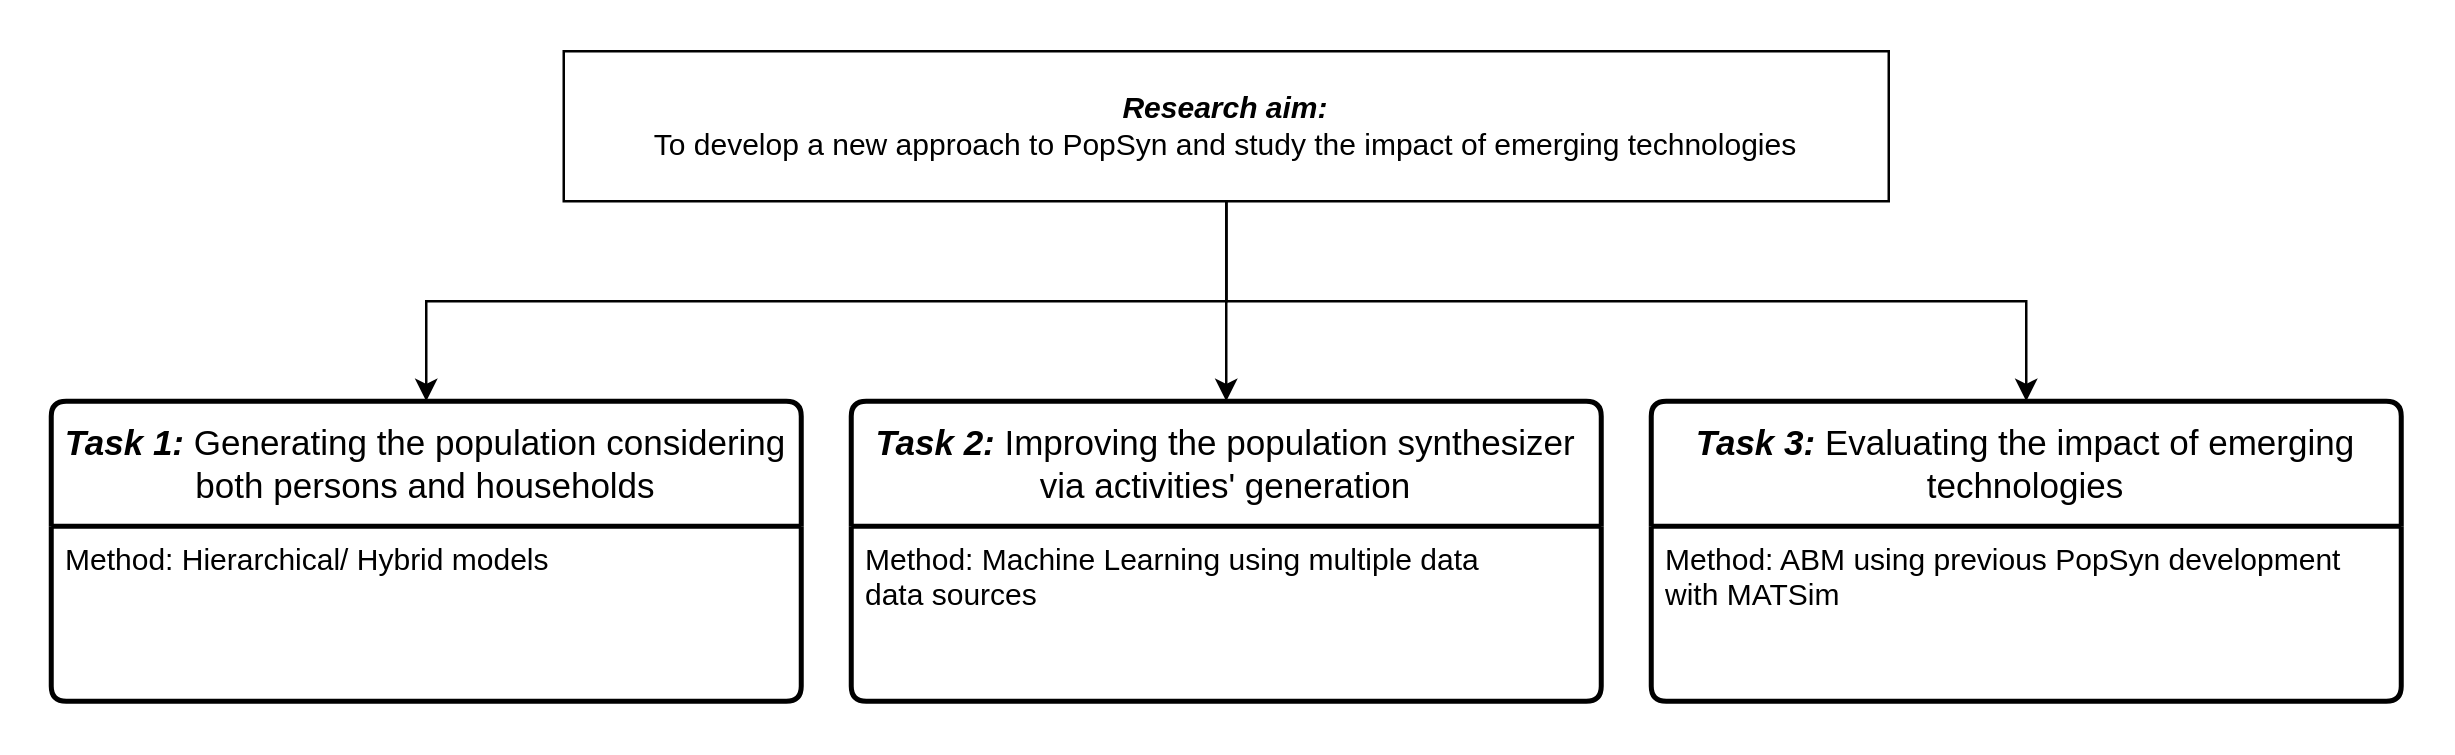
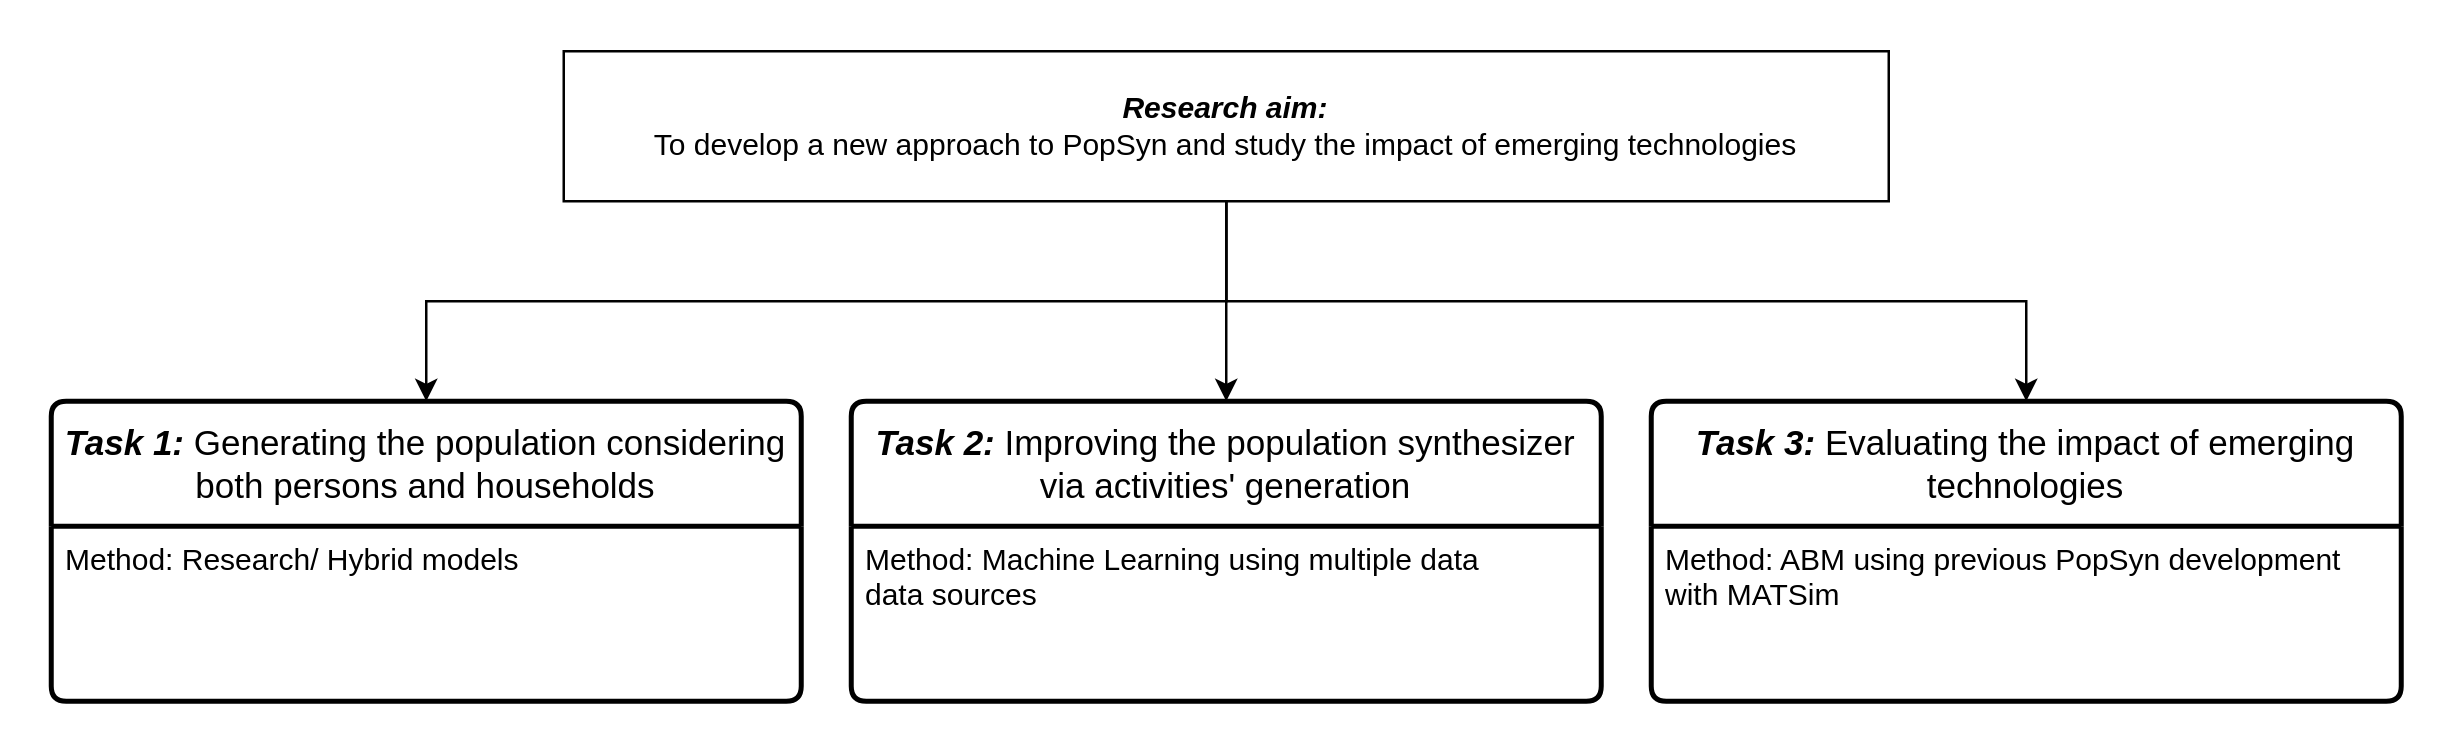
  <mxCell id="0" />
  <mxCell id="1" parent="0" />
  <mxCell id="2" style="edgeStyle=orthogonalEdgeStyle;rounded=0;orthogonalLoop=1;jettySize=auto;html=1;entryX=0.5;entryY=0;entryDx=0;entryDy=0;" parent="1" source="5" target="6" edge="1"><mxGeometry relative="1" as="geometry" /></mxCell>
  <mxCell id="3" style="edgeStyle=orthogonalEdgeStyle;rounded=0;orthogonalLoop=1;jettySize=auto;html=1;entryX=0.5;entryY=0;entryDx=0;entryDy=0;" parent="1" source="5" target="8" edge="1"><mxGeometry relative="1" as="geometry" /></mxCell>
  <mxCell id="4" style="edgeStyle=orthogonalEdgeStyle;rounded=0;orthogonalLoop=1;jettySize=auto;html=1;entryX=0.5;entryY=0;entryDx=0;entryDy=0;" parent="1" source="5" target="10" edge="1"><mxGeometry relative="1" as="geometry" /></mxCell>
  <mxCell id="5" value="&lt;b&gt;&lt;i&gt;Research aim:&lt;/i&gt;&lt;/b&gt;&lt;br&gt;To develop a new approach to PopSyn and study the impact of emerging technologies" style="rounded=0;whiteSpace=wrap;html=1;" parent="1" vertex="1"><mxGeometry x="225" y="20" width="530" height="60" as="geometry" /></mxCell>
  <mxCell id="6" value="&lt;b&gt;&lt;i&gt;Task 1:&lt;/i&gt;&lt;/b&gt; Generating the population considering both persons and households" style="swimlane;childLayout=stackLayout;horizontal=1;startSize=50;horizontalStack=0;rounded=1;fontSize=14;fontStyle=0;strokeWidth=2;resizeParent=0;resizeLast=1;shadow=0;dashed=0;align=center;arcSize=4;whiteSpace=wrap;html=1;" parent="1" vertex="1"><mxGeometry x="20" y="160" width="300" height="120" as="geometry" /></mxCell>
- <mxCell id="7" value="Method: Hierarchical/ Hybrid models" style="align=left;strokeColor=none;fillColor=none;spacingLeft=4;fontSize=12;verticalAlign=top;resizable=0;rotatable=0;part=1;html=1;" parent="6" vertex="1"><mxGeometry y="50" width="300" height="70" as="geometry" /></mxCell>
+ <mxCell id="7" value="Method: Research/ Hybrid models" style="align=left;strokeColor=none;fillColor=none;spacingLeft=4;fontSize=12;verticalAlign=top;resizable=0;rotatable=0;part=1;html=1;" parent="6" vertex="1"><mxGeometry y="50" width="300" height="70" as="geometry" /></mxCell>
  <mxCell id="8" value="&lt;b&gt;&lt;i&gt;Task 2:&lt;/i&gt;&lt;/b&gt; Improving the population synthesizer via activities' generation" style="swimlane;childLayout=stackLayout;horizontal=1;startSize=50;horizontalStack=0;rounded=1;fontSize=14;fontStyle=0;strokeWidth=2;resizeParent=0;resizeLast=1;shadow=0;dashed=0;align=center;arcSize=4;whiteSpace=wrap;html=1;" parent="1" vertex="1"><mxGeometry x="340" y="160" width="300" height="120" as="geometry" /></mxCell>
  <mxCell id="9" value="Method: Machine Learning using multiple data&lt;br&gt;data sources" style="align=left;strokeColor=none;fillColor=none;spacingLeft=4;fontSize=12;verticalAlign=top;resizable=0;rotatable=0;part=1;html=1;" parent="8" vertex="1"><mxGeometry y="50" width="300" height="70" as="geometry" /></mxCell>
  <mxCell id="10" value="&lt;b&gt;&lt;i&gt;Task 3:&lt;/i&gt;&lt;/b&gt; Evaluating the impact of emerging technologies" style="swimlane;childLayout=stackLayout;horizontal=1;startSize=50;horizontalStack=0;rounded=1;fontSize=14;fontStyle=0;strokeWidth=2;resizeParent=0;resizeLast=1;shadow=0;dashed=0;align=center;arcSize=4;whiteSpace=wrap;html=1;" parent="1" vertex="1"><mxGeometry x="660" y="160" width="300" height="120" as="geometry" /></mxCell>
  <mxCell id="11" value="Method: ABM using previous PopSyn development&lt;br&gt;with MATSim&amp;nbsp;&amp;nbsp;" style="align=left;strokeColor=none;fillColor=none;spacingLeft=4;fontSize=12;verticalAlign=top;resizable=0;rotatable=0;part=1;html=1;" parent="10" vertex="1"><mxGeometry y="50" width="300" height="70" as="geometry" /></mxCell>
